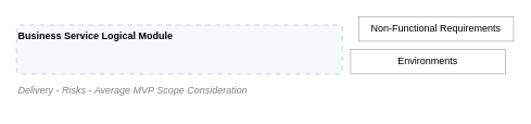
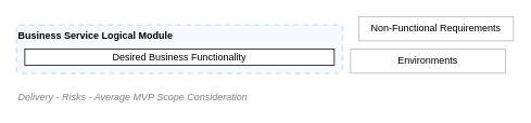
  <mxCell id="0" />
  <mxCell id="1" parent="0" />
  <mxCell id="2" value="Non-Functional Requirements" style="rounded=0;whiteSpace=wrap;html=1;fontSize=12;fillColor=#ffffff;gradientColor=none;opacity=30;align=center;" vertex="1" parent="1"><mxGeometry x="440" y="20" width="190" height="30" as="geometry" /></mxCell>
  <mxCell id="3" value="Business Service Logical Module" style="rounded=1;whiteSpace=wrap;html=1;fontSize=12;fillColor=#dae8fc;opacity=25;align=left;strokeWidth=2;dashed=1;absoluteArcSize=1;arcSize=8;container=1;collapsible=0;recursiveResize=0;verticalAlign=top;strokeColor=#6c8ebf;fontStyle=1" vertex="1" parent="1"><mxGeometry x="20" y="30" width="400" height="60" as="geometry" /></mxCell>
+ <mxCell id="4" value="Desired Business Functionality" style="rounded=0;whiteSpace=wrap;html=1;fontSize=12;fillColor=#ffffff;gradientColor=none;align=center;" vertex="1" parent="3"><mxGeometry x="10" y="30" width="380" height="20" as="geometry" /></mxCell>
  <mxCell id="5" value="Environments" style="rounded=0;whiteSpace=wrap;html=1;fontSize=12;fillColor=#ffffff;gradientColor=none;opacity=30;align=center;" vertex="1" parent="1"><mxGeometry x="430" y="60" width="190" height="30" as="geometry" /></mxCell>
- <mxCell id="6" value="&lt;font style=&quot;font-size: 12px&quot;&gt;Delivery - Risks - Average MVP Scope Consideration&lt;/font&gt;" style="text;strokeColor=none;fillColor=none;html=1;fontSize=12;fontStyle=2;verticalAlign=middle;align=left;shadow=0;glass=0;comic=0;opacity=30;fontColor=#808080;" vertex="1" parent="1"><mxGeometry x="20" y="100" width="520" height="20" as="geometry" /></mxCell>
+ <mxCell id="6" value="&lt;font style=&quot;font-size: 12px&quot;&gt;Delivery - Risks - Average MVP Scope Consideration&lt;/font&gt;" style="text;strokeColor=none;fillColor=none;html=1;fontSize=12;fontStyle=2;verticalAlign=middle;align=left;shadow=0;glass=0;comic=0;opacity=30;fontColor=#808080;" vertex="1" parent="1"><mxGeometry x="20" y="110" width="520" height="20" as="geometry" /></mxCell>
